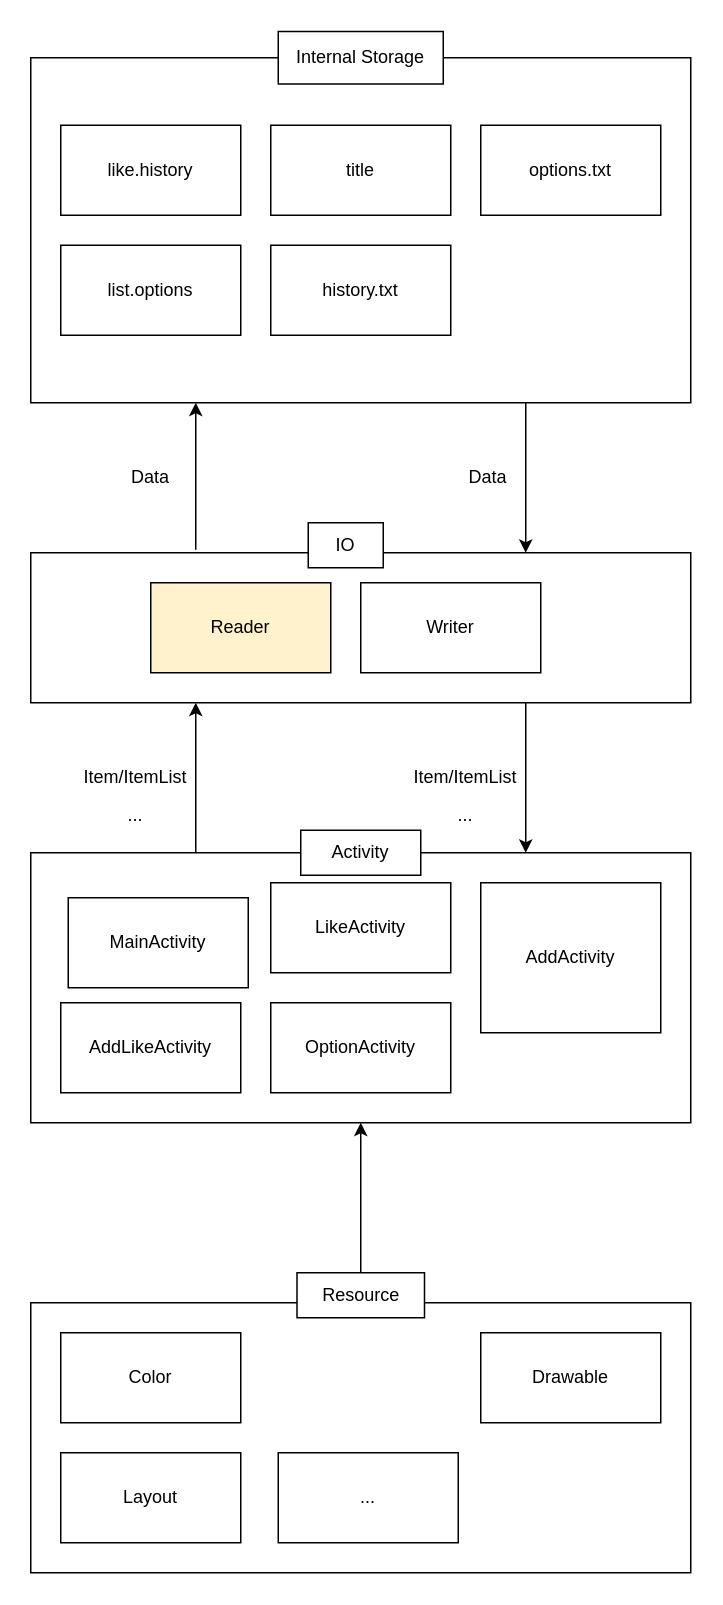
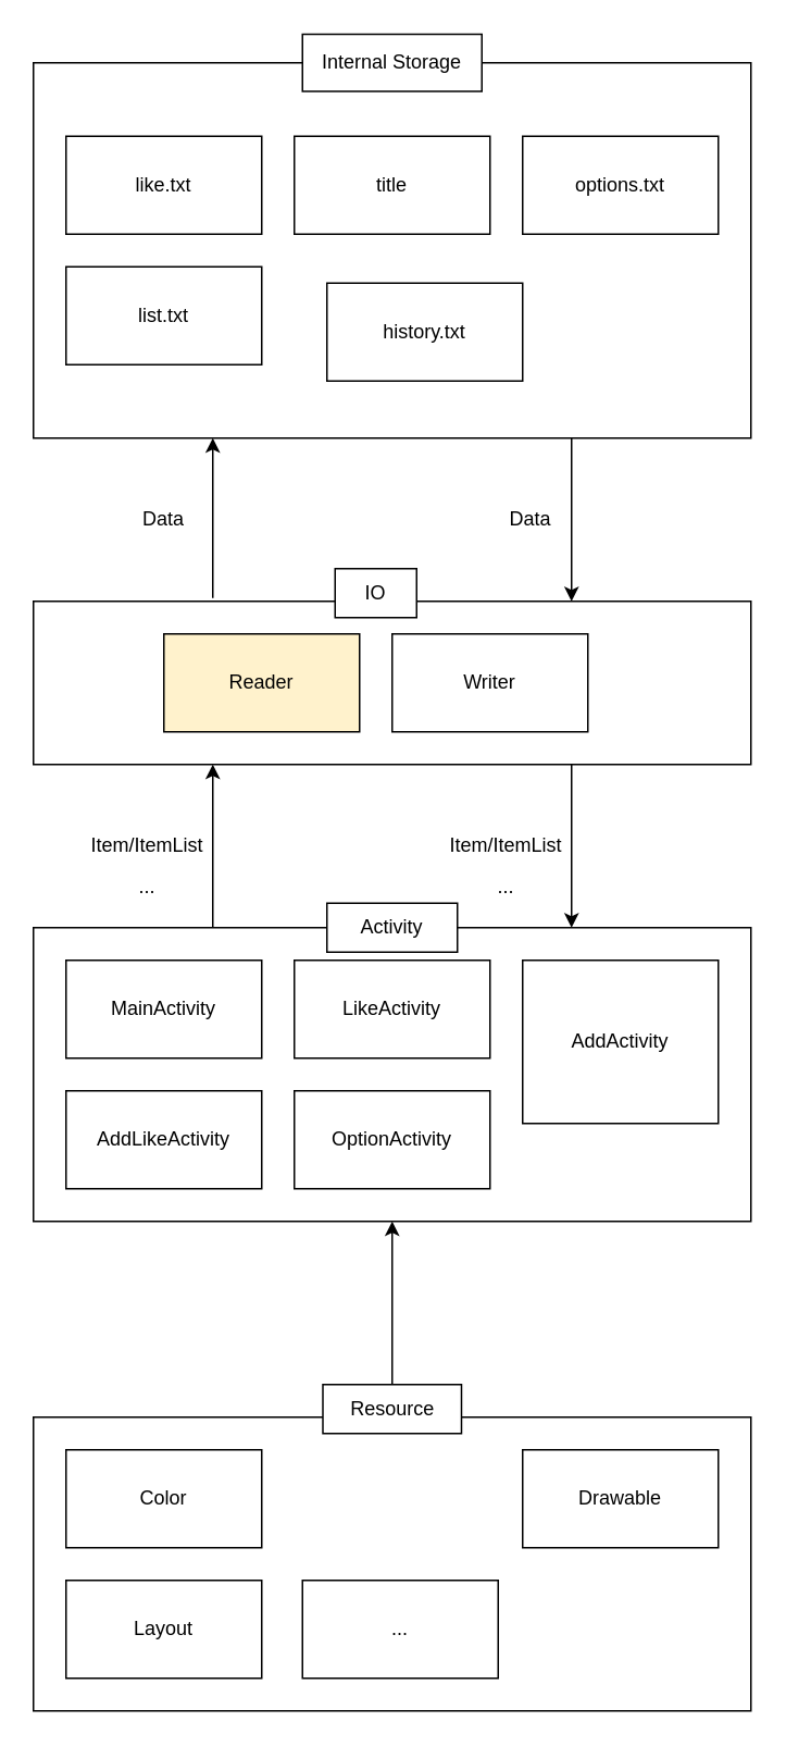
  <mxCell id="0" />
  <mxCell id="1" parent="0" />
  <mxCell id="2" value="" style="rounded=0;whiteSpace=wrap;html=1;" vertex="1" parent="1"><mxGeometry x="20" y="868" width="440" height="180" as="geometry" /></mxCell>
  <mxCell id="3" value="" style="rounded=0;whiteSpace=wrap;html=1;" vertex="1" parent="1"><mxGeometry x="20" y="368" width="440" height="100" as="geometry" /></mxCell>
  <mxCell id="4" value="" style="rounded=0;whiteSpace=wrap;html=1;" vertex="1" parent="1"><mxGeometry x="20" y="568" width="440" height="180" as="geometry" /></mxCell>
  <mxCell id="5" value="" style="rounded=0;whiteSpace=wrap;html=1;" vertex="1" parent="1"><mxGeometry x="20" y="38" width="440" height="230" as="geometry" /></mxCell>
- <mxCell id="6" value="list.options" style="rounded=0;whiteSpace=wrap;html=1;" vertex="1" parent="1"><mxGeometry x="40" y="163" width="120" height="60" as="geometry" /></mxCell>
- <mxCell id="7" value="history.txt" style="rounded=0;whiteSpace=wrap;html=1;" vertex="1" parent="1"><mxGeometry x="180" y="163" width="120" height="60" as="geometry" /></mxCell>
+ <mxCell id="6" value="list.txt" style="rounded=0;whiteSpace=wrap;html=1;" vertex="1" parent="1"><mxGeometry x="40" y="163" width="120" height="60" as="geometry" /></mxCell>
+ <mxCell id="7" value="history.txt" style="rounded=0;whiteSpace=wrap;html=1;" vertex="1" parent="1"><mxGeometry x="200" y="173" width="120" height="60" as="geometry" /></mxCell>
  <mxCell id="8" value="title&lt;br&gt;" style="rounded=0;whiteSpace=wrap;html=1;" vertex="1" parent="1"><mxGeometry x="180" y="83" width="120" height="60" as="geometry" /></mxCell>
  <mxCell id="9" value="options.txt" style="rounded=0;whiteSpace=wrap;html=1;" vertex="1" parent="1"><mxGeometry x="320" y="83" width="120" height="60" as="geometry" /></mxCell>
- <mxCell id="10" value="like.history" style="rounded=0;whiteSpace=wrap;html=1;" vertex="1" parent="1"><mxGeometry x="40" y="83" width="120" height="60" as="geometry" /></mxCell>
+ <mxCell id="10" value="like.txt" style="rounded=0;whiteSpace=wrap;html=1;" vertex="1" parent="1"><mxGeometry x="40" y="83" width="120" height="60" as="geometry" /></mxCell>
  <mxCell id="11" value="Internal Storage" style="rounded=0;whiteSpace=wrap;html=1;" vertex="1" parent="1"><mxGeometry x="185" y="20.5" width="110" height="35" as="geometry" /></mxCell>
- <mxCell id="12" value="MainActivity" style="rounded=0;whiteSpace=wrap;html=1;" vertex="1" parent="1"><mxGeometry x="45" y="598" width="120" height="60" as="geometry" /></mxCell>
+ <mxCell id="12" value="MainActivity" style="rounded=0;whiteSpace=wrap;html=1;" vertex="1" parent="1"><mxGeometry x="40" y="588" width="120" height="60" as="geometry" /></mxCell>
  <mxCell id="13" value="AddLikeActivity" style="rounded=0;whiteSpace=wrap;html=1;" vertex="1" parent="1"><mxGeometry x="40" y="668" width="120" height="60" as="geometry" /></mxCell>
  <mxCell id="14" value="OptionActivity" style="rounded=0;whiteSpace=wrap;html=1;" vertex="1" parent="1"><mxGeometry x="180" y="668" width="120" height="60" as="geometry" /></mxCell>
  <mxCell id="15" value="AddActivity" style="rounded=0;whiteSpace=wrap;html=1;" vertex="1" parent="1"><mxGeometry x="320" y="588" width="120" height="100" as="geometry" /></mxCell>
  <mxCell id="16" value="LikeActivity" style="rounded=0;whiteSpace=wrap;html=1;" vertex="1" parent="1"><mxGeometry x="180" y="588" width="120" height="60" as="geometry" /></mxCell>
  <mxCell id="17" value="Activity" style="rounded=0;whiteSpace=wrap;html=1;" vertex="1" parent="1"><mxGeometry x="200" y="553" width="80" height="30" as="geometry" /></mxCell>
  <mxCell id="18" value="Reader" style="rounded=0;whiteSpace=wrap;html=1;fillColor=#fff2cc;" vertex="1" parent="1"><mxGeometry x="100" y="388" width="120" height="60" as="geometry" /></mxCell>
  <mxCell id="19" value="Writer" style="rounded=0;whiteSpace=wrap;html=1;" vertex="1" parent="1"><mxGeometry x="240" y="388" width="120" height="60" as="geometry" /></mxCell>
  <mxCell id="20" value="IO" style="rounded=0;whiteSpace=wrap;html=1;" vertex="1" parent="1"><mxGeometry x="205" y="348" width="50" height="30" as="geometry" /></mxCell>
  <mxCell id="21" value="" style="endArrow=classic;html=1;entryX=0.25;entryY=1;entryDx=0;entryDy=0;" edge="1" parent="1" target="5"><mxGeometry width="50" height="50" relative="1" as="geometry"><mxPoint x="130" y="366" as="sourcePoint" /><mxPoint x="40" y="338" as="targetPoint" /></mxGeometry></mxCell>
  <mxCell id="22" value="" style="endArrow=classic;html=1;exitX=0.75;exitY=1;exitDx=0;exitDy=0;entryX=0.75;entryY=0;entryDx=0;entryDy=0;" edge="1" parent="1" source="5" target="3"><mxGeometry width="50" height="50" relative="1" as="geometry"><mxPoint x="360" y="338" as="sourcePoint" /><mxPoint x="410" y="288" as="targetPoint" /></mxGeometry></mxCell>
  <mxCell id="23" value="" style="endArrow=classic;html=1;entryX=0.25;entryY=1;entryDx=0;entryDy=0;exitX=0.25;exitY=0;exitDx=0;exitDy=0;" edge="1" parent="1" source="4" target="3"><mxGeometry width="50" height="50" relative="1" as="geometry"><mxPoint x="60" y="558" as="sourcePoint" /><mxPoint x="110" y="508" as="targetPoint" /></mxGeometry></mxCell>
  <mxCell id="24" value="" style="endArrow=classic;html=1;exitX=0.75;exitY=1;exitDx=0;exitDy=0;entryX=0.75;entryY=0;entryDx=0;entryDy=0;" edge="1" parent="1" source="3" target="4"><mxGeometry width="50" height="50" relative="1" as="geometry"><mxPoint x="310" y="548" as="sourcePoint" /><mxPoint x="360" y="498" as="targetPoint" /></mxGeometry></mxCell>
  <mxCell id="25" value="Resource" style="rounded=0;whiteSpace=wrap;html=1;" vertex="1" parent="1"><mxGeometry x="197.5" y="848" width="85" height="30" as="geometry" /></mxCell>
  <mxCell id="26" value="Color" style="rounded=0;whiteSpace=wrap;html=1;" vertex="1" parent="1"><mxGeometry x="40" y="888" width="120" height="60" as="geometry" /></mxCell>
  <mxCell id="27" value="Layout" style="rounded=0;whiteSpace=wrap;html=1;" vertex="1" parent="1"><mxGeometry x="40" y="968" width="120" height="60" as="geometry" /></mxCell>
  <mxCell id="28" value="Drawable" style="rounded=0;whiteSpace=wrap;html=1;" vertex="1" parent="1"><mxGeometry x="320" y="888" width="120" height="60" as="geometry" /></mxCell>
  <mxCell id="29" value="..." style="rounded=0;whiteSpace=wrap;html=1;" vertex="1" parent="1"><mxGeometry x="185" y="968" width="120" height="60" as="geometry" /></mxCell>
  <mxCell id="30" value="" style="endArrow=classic;html=1;entryX=0.5;entryY=1;entryDx=0;entryDy=0;exitX=0.5;exitY=0;exitDx=0;exitDy=0;" edge="1" parent="1" source="25" target="4"><mxGeometry width="50" height="50" relative="1" as="geometry"><mxPoint x="150" y="858" as="sourcePoint" /><mxPoint x="200" y="808" as="targetPoint" /></mxGeometry></mxCell>
  <mxCell id="31" value="Data" style="text;html=1;strokeColor=none;fillColor=none;align=center;verticalAlign=middle;whiteSpace=wrap;rounded=0;" vertex="1" parent="1"><mxGeometry x="80" y="308" width="40" height="20" as="geometry" /></mxCell>
  <mxCell id="32" value="Data" style="text;html=1;strokeColor=none;fillColor=none;align=center;verticalAlign=middle;whiteSpace=wrap;rounded=0;" vertex="1" parent="1"><mxGeometry x="305" y="308" width="40" height="20" as="geometry" /></mxCell>
  <mxCell id="33" value="Item/ItemList" style="text;html=1;strokeColor=none;fillColor=none;align=center;verticalAlign=middle;whiteSpace=wrap;rounded=0;" vertex="1" parent="1"><mxGeometry x="50" y="508" width="80" height="20" as="geometry" /></mxCell>
  <mxCell id="34" value="Item/ItemList" style="text;html=1;strokeColor=none;fillColor=none;align=center;verticalAlign=middle;whiteSpace=wrap;rounded=0;" vertex="1" parent="1"><mxGeometry x="270" y="508" width="80" height="20" as="geometry" /></mxCell>
  <mxCell id="35" value="..." style="text;html=1;strokeColor=none;fillColor=none;align=center;verticalAlign=middle;whiteSpace=wrap;rounded=0;" vertex="1" parent="1"><mxGeometry x="70" y="533" width="40" height="20" as="geometry" /></mxCell>
  <mxCell id="36" value="..." style="text;html=1;strokeColor=none;fillColor=none;align=center;verticalAlign=middle;whiteSpace=wrap;rounded=0;" vertex="1" parent="1"><mxGeometry x="290" y="533" width="40" height="20" as="geometry" /></mxCell>
